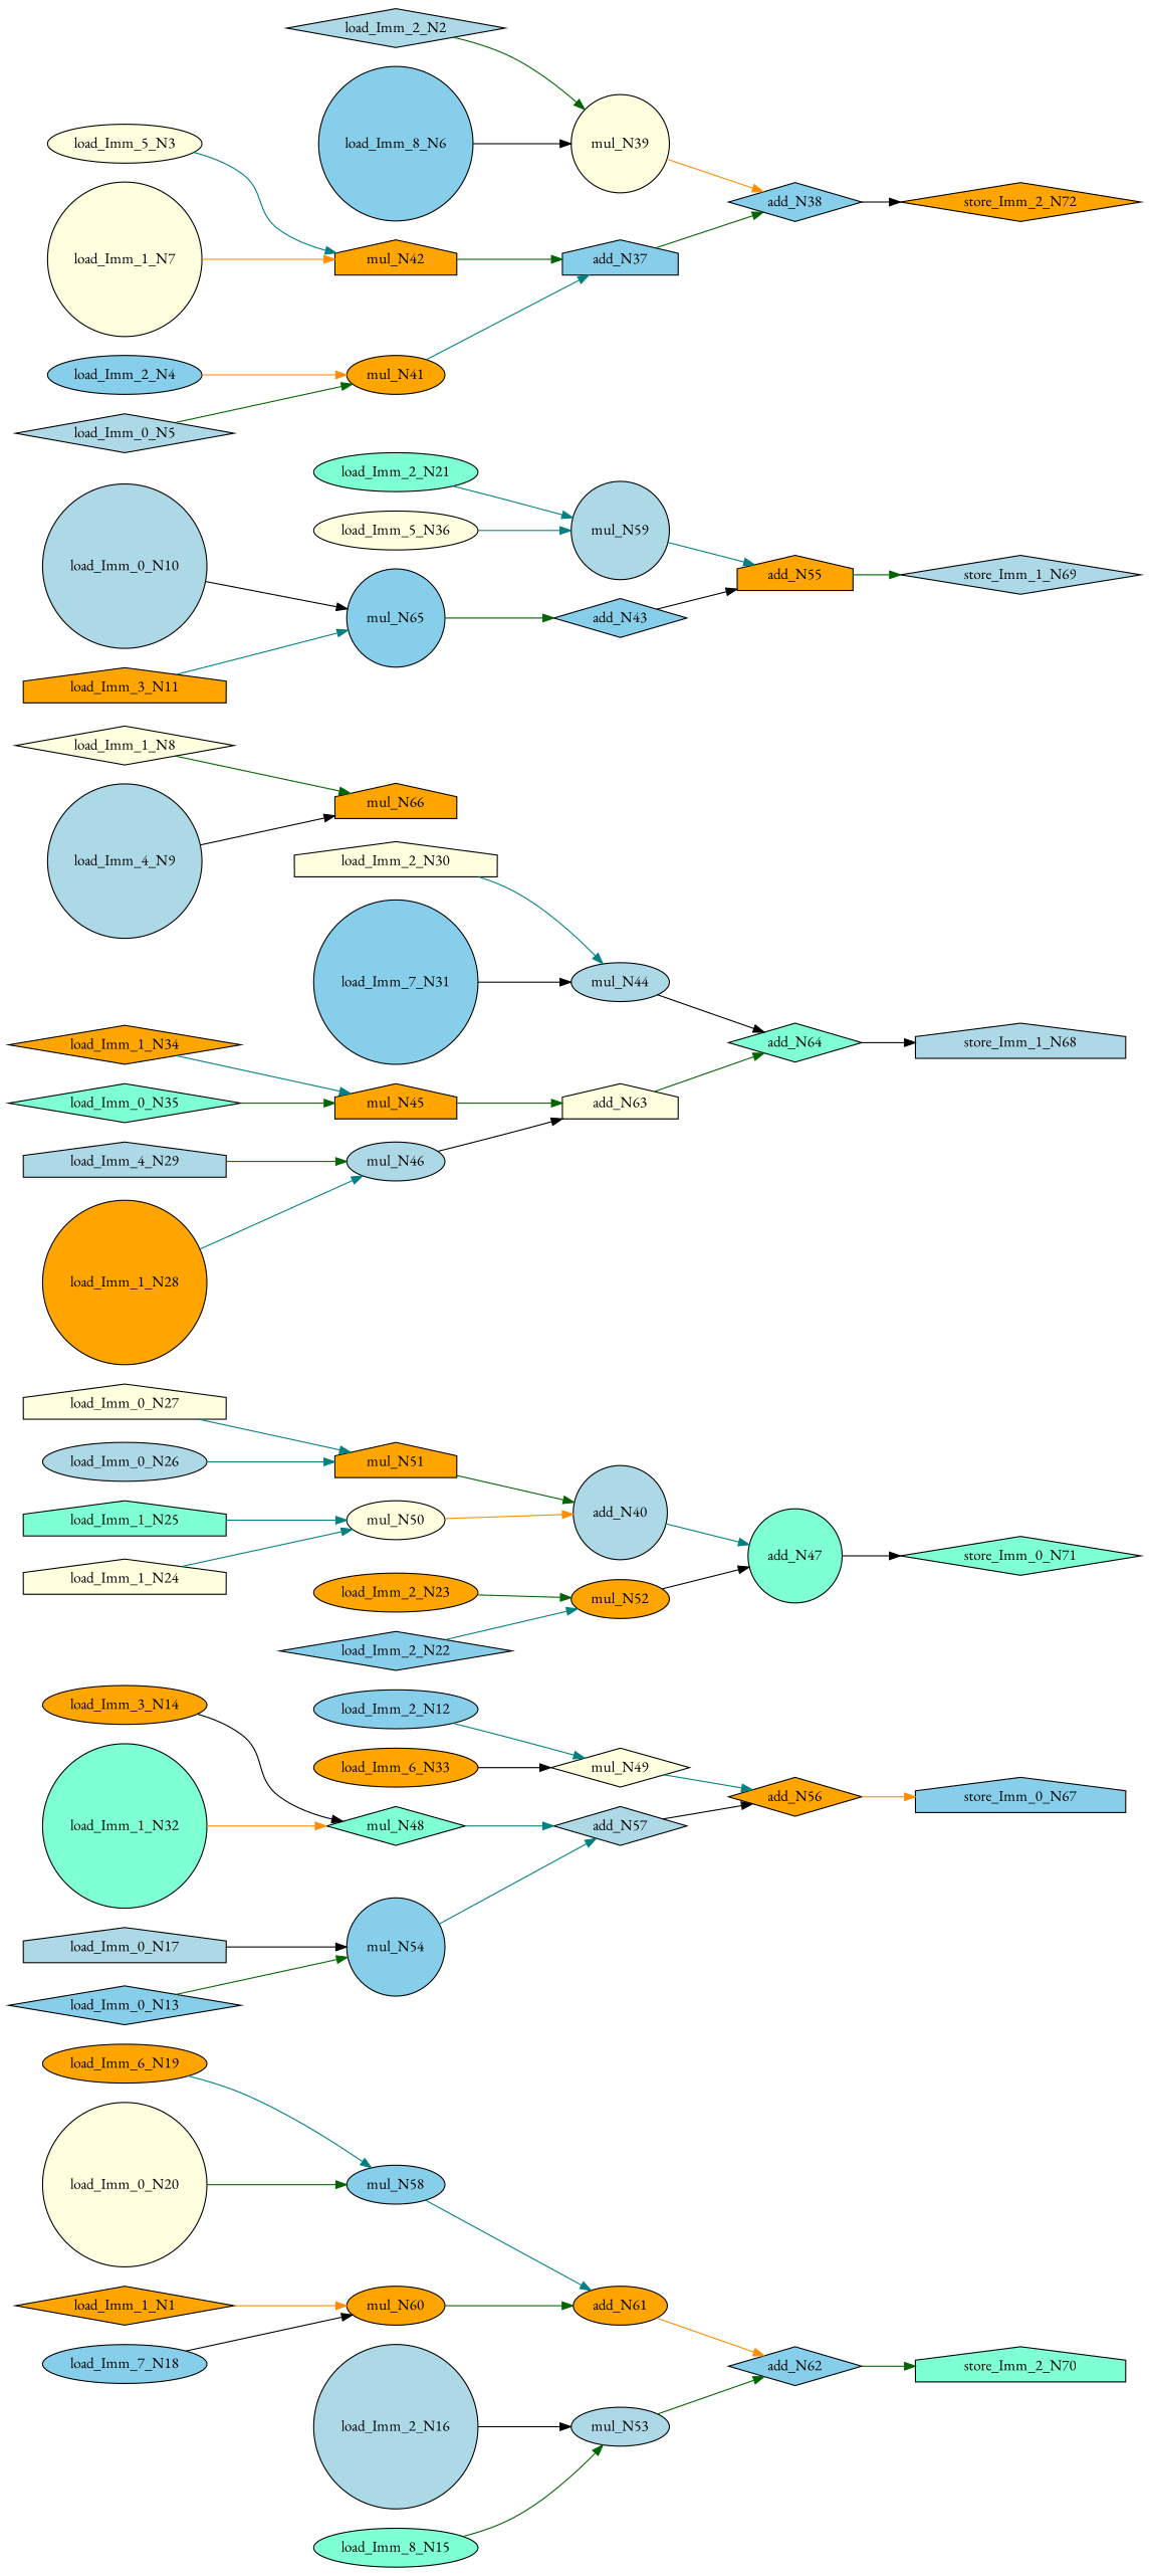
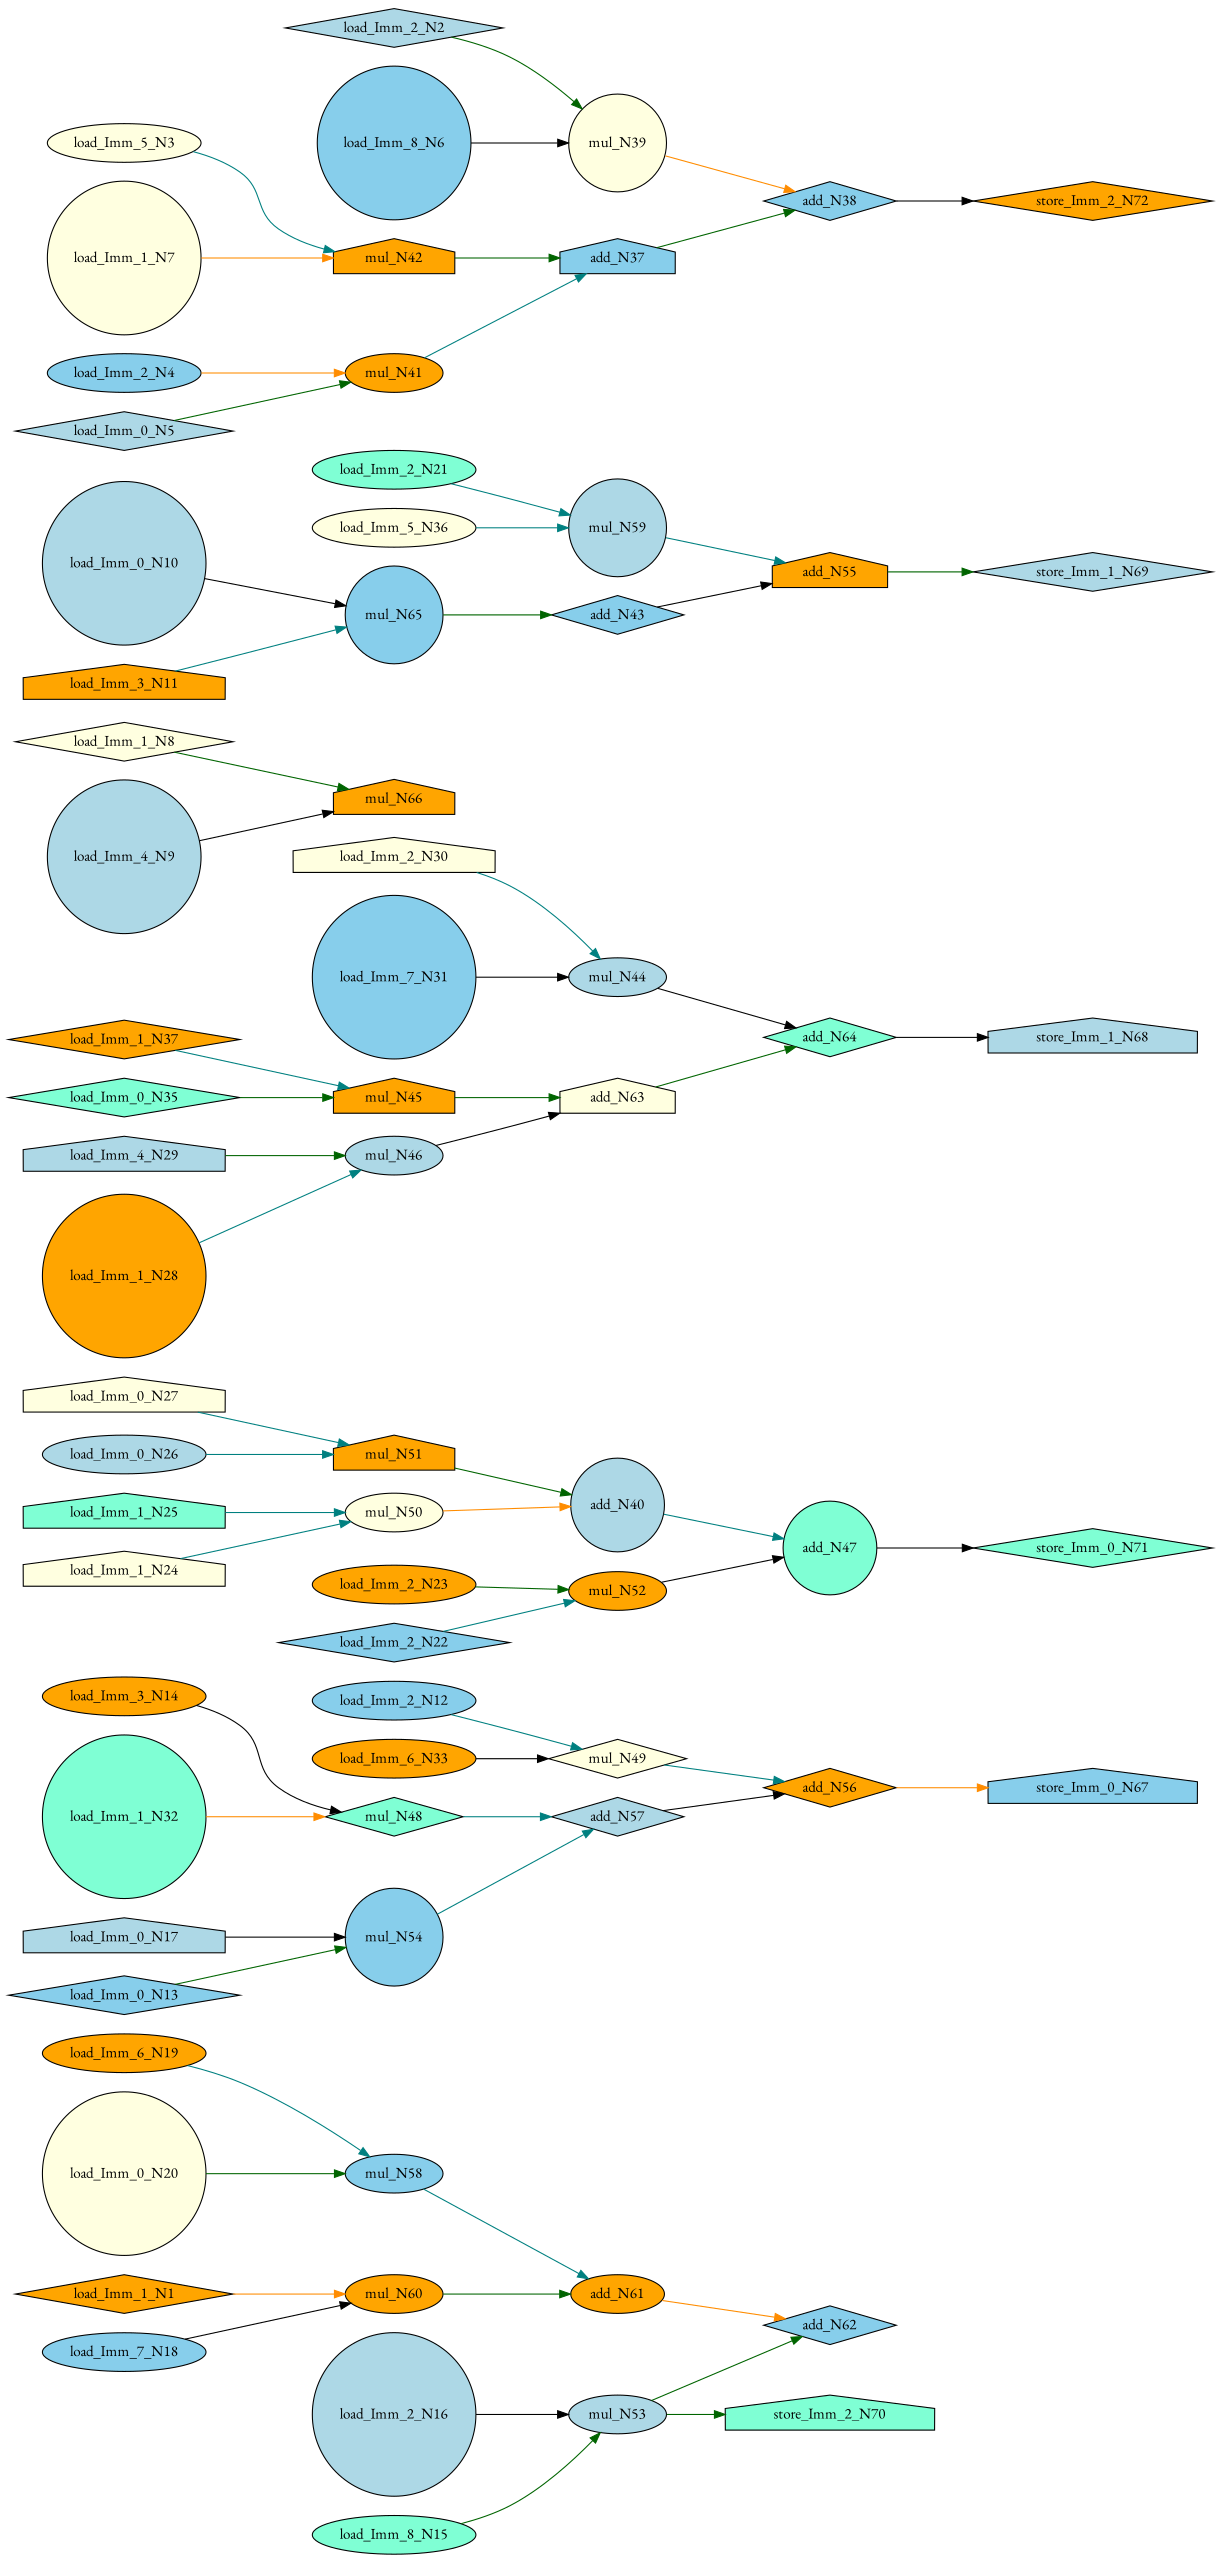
  digraph {
    fontname="EB Garamond"
    rankdir=LR
    node [color=black fillcolor=orange fontname="EB Garamond" ntype=operation shape=ellipse style=filled]
    edge [color=teal fontname="EB Garamond"]
    n1 [label=load_Imm_6_N19]
    n2 [fillcolor=skyblue label=mul_N58]
    n3 [label=add_N61]
    n4 [fillcolor=lightblue label=load_Imm_2_N16 shape=circle]
    n5 [fillcolor=lightblue label=mul_N53]
    n6 [fillcolor=skyblue label=add_N62 shape=diamond]
    n7 [fillcolor=skyblue label=mul_N54 shape=circle]
    n8 [fillcolor=lightblue label=add_N57 shape=diamond]
    n9 [label=add_N56 shape=diamond]
    n10 [fillcolor=aquamarine label=add_N47 shape=circle]
    n11 [fillcolor=aquamarine label=store_Imm_0_N71 shape=diamond]
    n12 [fillcolor=lightblue label=mul_N46]
    n13 [fillcolor=lightyellow label=add_N63 shape=house]
    n14 [fillcolor=aquamarine label=add_N64 shape=diamond]
    n15 [fillcolor=lightblue label=load_Imm_0_N17 shape=house]
    n16 [fillcolor=skyblue label=store_Imm_0_N67 shape=house]
    n17 [label=mul_N66 shape=house]
    n18 [fillcolor=skyblue label=add_N43 shape=diamond]
    n19 [label=add_N55 shape=house]
    n20 [fillcolor=skyblue label=mul_N65 shape=circle]
    n21 [fillcolor=lightblue label=store_Imm_1_N68 shape=house]
    n22 [fillcolor=aquamarine label=store_Imm_2_N70 shape=house]
    n23 [label=mul_N60]
    n24 [label=mul_N41]
    n25 [fillcolor=skyblue label=add_N37 shape=house]
    n26 [fillcolor=skyblue label=add_N38 shape=diamond]
    n27 [fillcolor=lightblue label=add_N40 shape=circle]
    n28 [fillcolor=lightblue label=store_Imm_1_N69 shape=diamond]
    n29 [label=mul_N42 shape=house]
    n30 [label=mul_N45 shape=house]
    n31 [fillcolor=lightblue label=mul_N44]
    n32 [fillcolor=lightblue label=load_Imm_4_N29 shape=house]
    n33 [label=load_Imm_1_N28 shape=circle]
    n34 [label=load_Imm_3_N14]
    n35 [fillcolor=aquamarine label=mul_N48 shape=diamond]
    n36 [fillcolor=lightblue label=mul_N59 shape=circle]
    n37 [label=load_Imm_2_N23]
    n38 [label=mul_N52]
    n39 [fillcolor=skyblue label=load_Imm_2_N22 shape=diamond]
    n40 [fillcolor=aquamarine label=load_Imm_2_N21]
    n41 [fillcolor=lightyellow label=load_Imm_0_N20 shape=circle]
    n42 [fillcolor=lightyellow label=load_Imm_0_N27 shape=house]
    n43 [label=mul_N51 shape=house]
    n44 [fillcolor=lightblue label=load_Imm_0_N26]
    n45 [fillcolor=aquamarine label=load_Imm_1_N25 shape=house]
    n46 [fillcolor=lightyellow label=mul_N50]
    n47 [fillcolor=lightyellow label=load_Imm_1_N24 shape=house]
    n48 [fillcolor=lightyellow label=mul_N49 shape=diamond]
    n49 [fillcolor=lightyellow label=load_Imm_1_N8 shape=diamond]
    n50 [fillcolor=lightblue label=load_Imm_4_N9 shape=circle]
    n51 [label=load_Imm_1_N1 shape=diamond]
    n52 [fillcolor=lightblue label=load_Imm_2_N2 shape=diamond]
    n53 [fillcolor=lightyellow label=mul_N39 shape=circle]
    n54 [fillcolor=lightyellow label=load_Imm_5_N3]
    n55 [fillcolor=skyblue label=load_Imm_2_N4]
    n56 [fillcolor=lightblue label=load_Imm_0_N5 shape=diamond]
    n57 [fillcolor=skyblue label=load_Imm_8_N6 shape=circle]
    n58 [fillcolor=lightyellow label=load_Imm_1_N7 shape=circle]
    n59 [fillcolor=skyblue label=load_Imm_2_N12]
    n60 [fillcolor=skyblue label=load_Imm_0_N13 shape=diamond]
    n61 [fillcolor=lightblue label=load_Imm_0_N10 shape=circle]
    n62 [label=load_Imm_3_N11 shape=house]
    n63 [fillcolor=aquamarine label=load_Imm_8_N15]
    n64 [fillcolor=skyblue label=load_Imm_7_N18]
    n65 [label=store_Imm_2_N72 shape=diamond]
    n66 [fillcolor=lightyellow label=load_Imm_2_N30 shape=house]
    n67 [fillcolor=skyblue label=load_Imm_7_N31 shape=circle]
    n68 [fillcolor=aquamarine label=load_Imm_1_N32 shape=circle]
    n69 [label=load_Imm_6_N33]
-   n70 [label=load_Imm_1_N34 shape=diamond]
+   n70 [label=load_Imm_1_N37 shape=diamond]
    n71 [fillcolor=aquamarine label=load_Imm_0_N35 shape=diamond]
    n72 [fillcolor=lightyellow label=load_Imm_5_N36]
    n1 -> n2
    n2 -> n3
    n3 -> n6 [color=darkorange]
    n4 -> n5 [color=black]
    n5 -> n6 [color=darkgreen]
-   n6 -> n22 [color=darkgreen]
+   n5 -> n22 [color=darkgreen]
    n7 -> n8
    n8 -> n9 [color=black]
    n9 -> n16 [color=darkorange]
    n10 -> n11 [color=black]
    n12 -> n13 [color=black]
    n13 -> n14 [color=darkgreen]
    n14 -> n21 [color=black]
    n15 -> n7 [color=black]
    n18 -> n19 [color=black]
    n19 -> n28 [color=darkgreen]
    n20 -> n18 [color=darkgreen]
    n23 -> n3 [color=darkgreen]
    n24 -> n25
    n25 -> n26 [color=darkgreen]
    n26 -> n65 [color=black]
    n27 -> n10
    n29 -> n25 [color=darkgreen]
    n30 -> n13 [color=darkgreen]
    n31 -> n14 [color=black]
    n32 -> n12 [color=darkgreen]
    n33 -> n12
    n34 -> n35 [color=black]
    n35 -> n8
    n36 -> n19
    n37 -> n38 [color=darkgreen]
    n38 -> n10 [color=black]
    n39 -> n38
    n40 -> n36
    n41 -> n2 [color=darkgreen]
    n42 -> n43
    n43 -> n27 [color=darkgreen]
    n44 -> n43
    n45 -> n46
    n46 -> n27 [color=darkorange]
    n47 -> n46
    n48 -> n9
    n49 -> n17 [color=darkgreen]
    n50 -> n17 [color=black]
    n51 -> n23 [color=darkorange]
    n52 -> n53 [color=darkgreen]
    n53 -> n26 [color=darkorange]
    n54 -> n29
    n55 -> n24 [color=darkorange]
    n56 -> n24 [color=darkgreen]
    n57 -> n53 [color=black]
    n58 -> n29 [color=darkorange]
    n59 -> n48
    n60 -> n7 [color=darkgreen]
    n61 -> n20 [color=black]
    n62 -> n20
    n63 -> n5 [color=darkgreen]
    n64 -> n23 [color=black]
    n66 -> n31
    n67 -> n31 [color=black]
    n68 -> n35 [color=darkorange]
    n69 -> n48 [color=black]
    n70 -> n30
    n71 -> n30 [color=darkgreen]
    n72 -> n36
  }
